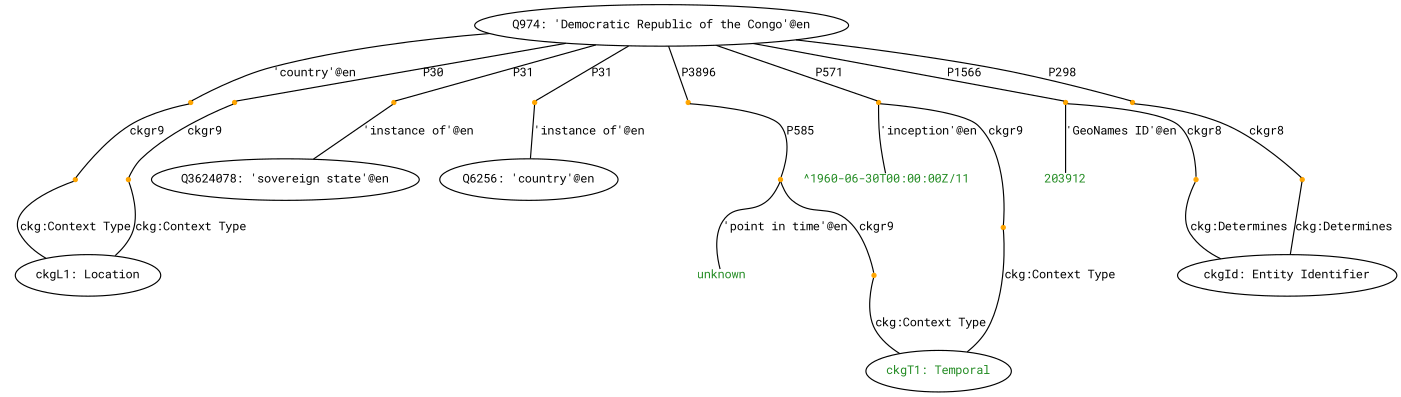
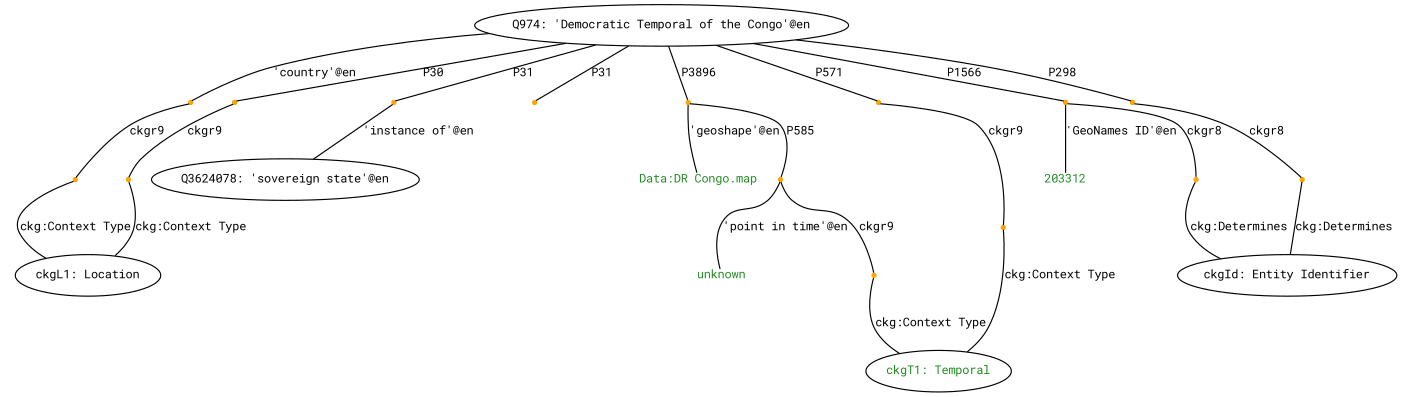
  strict graph {
    fontname="Roboto Mono"
    fontsize=20
    node [fontcolor=black fontname="Roboto Mono" fontsize=10 shape=point color=orange style=filled]
    edge [fontname="Roboto Mono" fontsize=10]
-   n1 [label="Q974: 'Democratic Republic of the Congo'@en" shape=ellipse color="" style=""]
+   n1 [label="Q974: 'Democratic Temporal of the Congo'@en" shape=ellipse color="" style=""]
    "Q974-P17-Q974-c1df9d0e-0"
    "Q974-P30-Q15-71d5f7ad-0"
    "Q974-P31-Q3624078-07f99e15-0"
    "Q974-P31-Q6256-63e9d026-0"
    "Q974-P3896-98cc94-eb023aa9-0" [fontcolor=forestgreen]
    "Q974-P571-938147-2440b1f8-0" [fontcolor=forestgreen]
    "Q974-P1566-8ec5aa-8bc02dba-0" [fontcolor=forestgreen]
    "Q974-P298-7571fb-35b6152e-0" [fontcolor=forestgreen]
    "Q974-P17-Q974-c1df9d0e-0-P17"
    "Q974-P30-Q15-71d5f7ad-0-P30"
    n12 [label="Q3624078: 'sovereign state'@en" shape=ellipse color="" style=""]
-   n13 [label="Q6256: 'country'@en" shape=ellipse color="" style=""]
+   n14 [fontcolor=forestgreen label="Data:DR Congo.map" shape=plain color="" style=""]
    "Q974-P3896-98cc94-eb023aa9-0-P585" [fontcolor=forestgreen]
-   n16 [fontcolor=forestgreen label="^1960-06-30T00:00:00Z/11" shape=plain color="" style=""]
    "Q974-P571-938147-2440b1f8-0-P571"
-   n18 [fontcolor=forestgreen label=203912 shape=plain color="" style=""]
+   n18 [fontcolor=forestgreen label=203312 shape=plain color="" style=""]
    "Q974-P1566-8ec5aa-8bc02dba-0-P1566"
    "Q974-P298-7571fb-35b6152e-0-P298"
    n21 [label="ckgL1: Location" shape=ellipse color="" style=""]
    n22 [fontcolor=forestgreen label=unknown shape=plain color="" style=""]
    "Q974-P3896-98cc94-eb023aa9-0-P585-ckgT1"
    n24 [fontcolor=forestgreen label="ckgT1: Temporal" shape=ellipse color="" style=""]
    n25 [label="ckgId: Entity Identifier" shape=ellipse color="" style=""]
    n1 -- "Q974-P17-Q974-c1df9d0e-0" [label="'country'@en"]
    n1 -- "Q974-P30-Q15-71d5f7ad-0" [label=P30]
    n1 -- "Q974-P31-Q3624078-07f99e15-0" [label=P31]
    n1 -- "Q974-P31-Q6256-63e9d026-0" [label=P31]
    n1 -- "Q974-P3896-98cc94-eb023aa9-0" [label=P3896]
    n1 -- "Q974-P571-938147-2440b1f8-0" [label=P571]
    n1 -- "Q974-P1566-8ec5aa-8bc02dba-0" [label=P1566]
    n1 -- "Q974-P298-7571fb-35b6152e-0" [label=P298]
    "Q974-P17-Q974-c1df9d0e-0" -- "Q974-P17-Q974-c1df9d0e-0-P17" [label=ckgr9]
    "Q974-P30-Q15-71d5f7ad-0" -- "Q974-P30-Q15-71d5f7ad-0-P30" [label=ckgr9]
    "Q974-P31-Q3624078-07f99e15-0" -- n12 [label="'instance of'@en"]
-   "Q974-P31-Q6256-63e9d026-0" -- n13 [label="'instance of'@en"]
+   "Q974-P3896-98cc94-eb023aa9-0" -- n14 [label="'geoshape'@en"]
    "Q974-P3896-98cc94-eb023aa9-0" -- "Q974-P3896-98cc94-eb023aa9-0-P585" [label=P585]
-   "Q974-P571-938147-2440b1f8-0" -- n16 [label="'inception'@en"]
    "Q974-P571-938147-2440b1f8-0" -- "Q974-P571-938147-2440b1f8-0-P571" [label=ckgr9]
    "Q974-P1566-8ec5aa-8bc02dba-0" -- n18 [label="'GeoNames ID'@en"]
    "Q974-P1566-8ec5aa-8bc02dba-0" -- "Q974-P1566-8ec5aa-8bc02dba-0-P1566" [label=ckgr8]
    "Q974-P298-7571fb-35b6152e-0" -- "Q974-P298-7571fb-35b6152e-0-P298" [label=ckgr8]
    "Q974-P17-Q974-c1df9d0e-0-P17" -- n21 [label="ckg:Context Type"]
    "Q974-P30-Q15-71d5f7ad-0-P30" -- n21 [label="ckg:Context Type"]
    "Q974-P3896-98cc94-eb023aa9-0-P585" -- n22 [label="'point in time'@en"]
    "Q974-P3896-98cc94-eb023aa9-0-P585" -- "Q974-P3896-98cc94-eb023aa9-0-P585-ckgT1" [label=ckgr9]
    "Q974-P571-938147-2440b1f8-0-P571" -- n24 [label="ckg:Context Type"]
    "Q974-P1566-8ec5aa-8bc02dba-0-P1566" -- n25 [label="ckg:Determines"]
    "Q974-P298-7571fb-35b6152e-0-P298" -- n25 [label="ckg:Determines"]
    "Q974-P3896-98cc94-eb023aa9-0-P585-ckgT1" -- n24 [label="ckg:Context Type"]
  }
